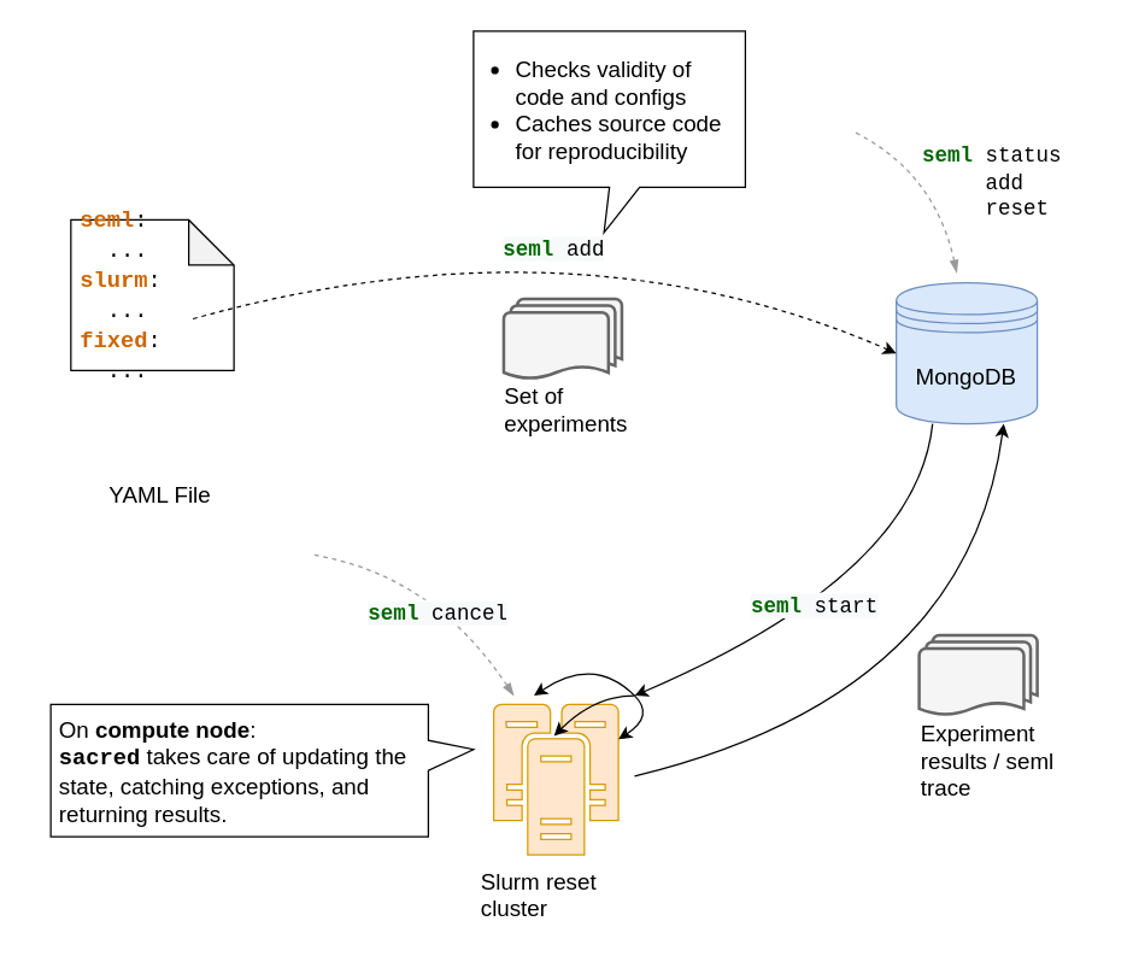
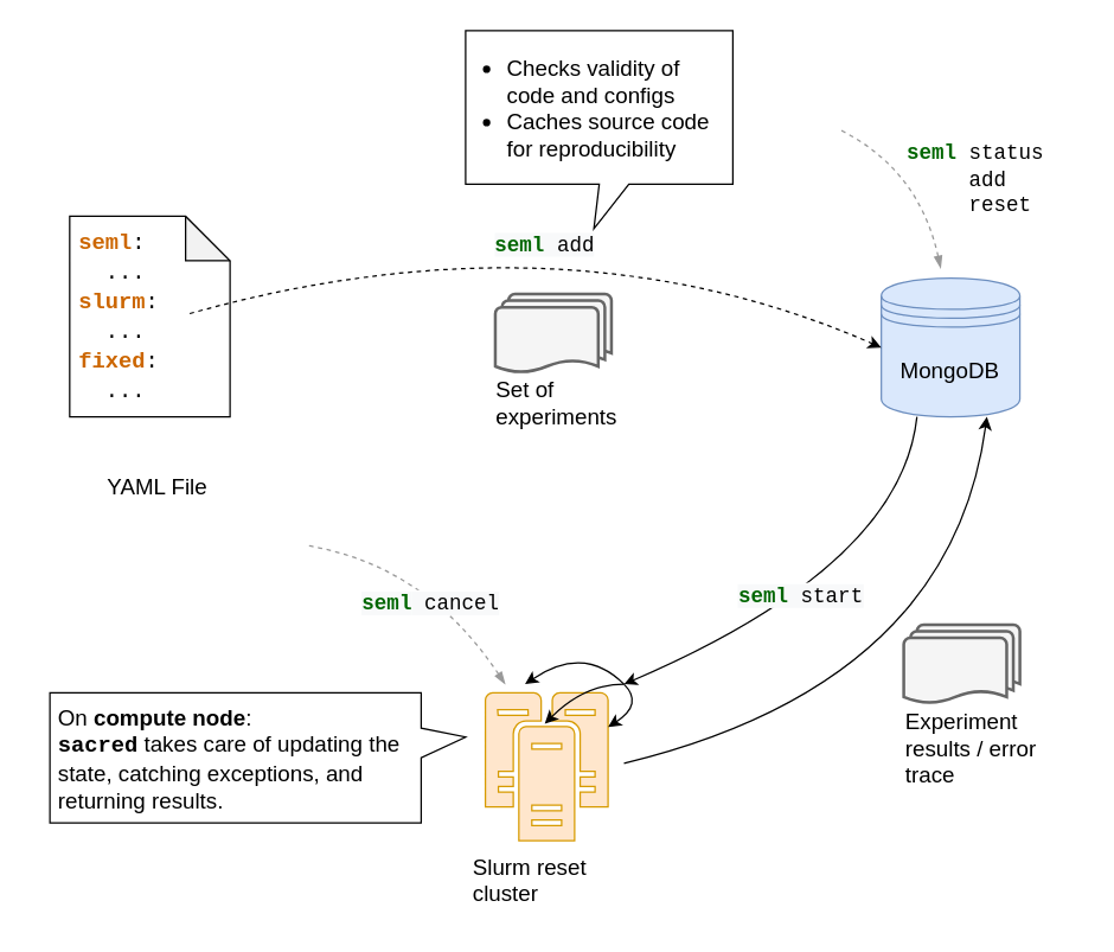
  <mxCell id="0" />
  <mxCell id="1" parent="0" />
  <mxCell id="2" value="" style="group;fontSize=12;" vertex="1" connectable="0" parent="1"><mxGeometry x="20.5" y="20" width="709.35" height="600" as="geometry" /></mxCell>
  <mxCell id="3" value="MongoDB" style="shape=datastore;whiteSpace=wrap;html=1;fillColor=#dae8fc;strokeColor=#6c8ebf;fontSize=15;" vertex="1" parent="2"><mxGeometry x="573.942" y="167.038" width="93.541" height="93.541" as="geometry" /></mxCell>
  <mxCell id="4" value="&lt;font style=&quot;font-size: 15px;&quot;&gt;YAML File&lt;/font&gt;" style="text;html=1;strokeColor=none;fillColor=none;align=center;verticalAlign=middle;whiteSpace=wrap;rounded=0;fontSize=15;" vertex="1" parent="2"><mxGeometry x="5" y="293.252" width="160.356" height="26.726" as="geometry" /></mxCell>
- <mxCell id="5" value="&lt;div style=&quot;font-size: 15px;&quot;&gt;&lt;font face=&quot;Courier New&quot; style=&quot;font-size: 15px;&quot;&gt;&lt;b style=&quot;font-size: 15px;&quot;&gt;&lt;font color=&quot;#cc6600&quot; style=&quot;font-size: 15px;&quot;&gt;seml&lt;/font&gt;&lt;/b&gt;:&lt;/font&gt;&lt;/div&gt;&lt;div style=&quot;font-size: 15px;&quot;&gt;&lt;span style=&quot;font-size: 15px;&quot;&gt;&lt;font face=&quot;Courier New&quot; style=&quot;font-size: 15px;&quot;&gt;&amp;nbsp; ...&lt;/font&gt;&lt;/span&gt;&lt;/div&gt;&lt;div style=&quot;font-size: 15px;&quot;&gt;&lt;font face=&quot;Courier New&quot; style=&quot;font-size: 15px;&quot;&gt;&lt;b style=&quot;font-size: 15px;&quot;&gt;&lt;font color=&quot;#cc6600&quot; style=&quot;font-size: 15px;&quot;&gt;slurm&lt;/font&gt;&lt;/b&gt;:&lt;/font&gt;&lt;/div&gt;&lt;div style=&quot;font-size: 15px;&quot;&gt;&lt;font face=&quot;Courier New&quot; style=&quot;font-size: 15px;&quot;&gt;&amp;nbsp; ...&lt;/font&gt;&lt;/div&gt;&lt;div style=&quot;font-size: 15px;&quot;&gt;&lt;font face=&quot;Courier New&quot; style=&quot;font-size: 15px;&quot;&gt;&lt;b style=&quot;font-size: 15px;&quot;&gt;&lt;font color=&quot;#cc6600&quot; style=&quot;font-size: 15px;&quot;&gt;fixed&lt;/font&gt;&lt;/b&gt;:&lt;/font&gt;&lt;/div&gt;&lt;div style=&quot;font-size: 15px;&quot;&gt;&lt;font face=&quot;Courier New&quot; style=&quot;font-size: 15px;&quot;&gt;&amp;nbsp; ...&lt;/font&gt;&lt;/div&gt;" style="shape=note;whiteSpace=wrap;html=1;backgroundOutline=1;darkOpacity=0.05;align=left;spacingLeft=4;fontSize=15;" vertex="1" parent="2"><mxGeometry x="26.058" y="125.278" width="108.241" height="100" as="geometry" /></mxCell>
+ <mxCell id="5" value="&lt;div style=&quot;font-size: 15px;&quot;&gt;&lt;font face=&quot;Courier New&quot; style=&quot;font-size: 15px;&quot;&gt;&lt;b style=&quot;font-size: 15px;&quot;&gt;&lt;font color=&quot;#cc6600&quot; style=&quot;font-size: 15px;&quot;&gt;seml&lt;/font&gt;&lt;/b&gt;:&lt;/font&gt;&lt;/div&gt;&lt;div style=&quot;font-size: 15px;&quot;&gt;&lt;span style=&quot;font-size: 15px;&quot;&gt;&lt;font face=&quot;Courier New&quot; style=&quot;font-size: 15px;&quot;&gt;&amp;nbsp; ...&lt;/font&gt;&lt;/span&gt;&lt;/div&gt;&lt;div style=&quot;font-size: 15px;&quot;&gt;&lt;font face=&quot;Courier New&quot; style=&quot;font-size: 15px;&quot;&gt;&lt;b style=&quot;font-size: 15px;&quot;&gt;&lt;font color=&quot;#cc6600&quot; style=&quot;font-size: 15px;&quot;&gt;slurm&lt;/font&gt;&lt;/b&gt;:&lt;/font&gt;&lt;/div&gt;&lt;div style=&quot;font-size: 15px;&quot;&gt;&lt;font face=&quot;Courier New&quot; style=&quot;font-size: 15px;&quot;&gt;&amp;nbsp; ...&lt;/font&gt;&lt;/div&gt;&lt;div style=&quot;font-size: 15px;&quot;&gt;&lt;font face=&quot;Courier New&quot; style=&quot;font-size: 15px;&quot;&gt;&lt;b style=&quot;font-size: 15px;&quot;&gt;&lt;font color=&quot;#cc6600&quot; style=&quot;font-size: 15px;&quot;&gt;fixed&lt;/font&gt;&lt;/b&gt;:&lt;/font&gt;&lt;/div&gt;&lt;div style=&quot;font-size: 15px;&quot;&gt;&lt;font face=&quot;Courier New&quot; style=&quot;font-size: 15px;&quot;&gt;&amp;nbsp; ...&lt;/font&gt;&lt;/div&gt;" style="shape=note;whiteSpace=wrap;html=1;backgroundOutline=1;darkOpacity=0.05;align=left;spacingLeft=4;fontSize=15;" vertex="1" parent="2"><mxGeometry x="26.058" y="125.278" width="108.241" height="135.301" as="geometry" /></mxCell>
  <mxCell id="6" value="" style="strokeWidth=2;html=1;shape=mxgraph.flowchart.multi-document;whiteSpace=wrap;fillColor=#f5f5f5;strokeColor=#666666;fontColor=#333333;" vertex="1" parent="2"><mxGeometry x="313.363" y="177.728" width="78.401" height="53.452" as="geometry" /></mxCell>
  <mxCell id="7" value="" style="endArrow=classic;html=1;strokeColor=#000000;exitX=0;exitY=0;exitDx=81;exitDy=65.625;exitPerimeter=0;entryX=0;entryY=0.5;entryDx=0;entryDy=0;curved=1;dashed=1;" edge="1" parent="2" source="5" target="3"><mxGeometry relative="1" as="geometry"><mxPoint x="119.599" y="360.802" as="sourcePoint" /><mxPoint x="253.23" y="360.802" as="targetPoint" /><Array as="points"><mxPoint x="360.134" y="120.267" /></Array></mxGeometry></mxCell>
  <mxCell id="8" value="&lt;font style=&quot;font-size: 14px&quot;&gt;&lt;b style=&quot;font-family: &amp;#34;courier new&amp;#34; ; text-align: left ; background-color: rgb(248 , 249 , 250)&quot;&gt;&lt;font color=&quot;#006600&quot; style=&quot;font-size: 14px&quot;&gt;seml&lt;/font&gt;&lt;/b&gt;&lt;span style=&quot;font-family: &amp;#34;courier new&amp;#34; ; text-align: left ; background-color: rgb(248 , 249 , 250)&quot;&gt;&amp;nbsp;add&lt;/span&gt;&lt;/font&gt;" style="edgeLabel;resizable=0;html=1;align=center;verticalAlign=middle;fontSize=13;" connectable="0" vertex="1" parent="7"><mxGeometry relative="1" as="geometry"><mxPoint x="0.2" y="19.22" as="offset" /></mxGeometry></mxCell>
  <mxCell id="9" value="&lt;div style=&quot;text-align: left ; font-size: 15px&quot;&gt;&lt;font style=&quot;font-size: 15px&quot;&gt;Set of&lt;/font&gt;&lt;/div&gt;&lt;div style=&quot;text-align: left ; font-size: 15px&quot;&gt;&lt;font style=&quot;font-size: 15px&quot;&gt;experiments&lt;/font&gt;&lt;/div&gt;" style="text;html=1;strokeColor=none;fillColor=none;align=center;verticalAlign=middle;whiteSpace=wrap;rounded=0;fontSize=14;" vertex="1" parent="2"><mxGeometry x="281.176" y="221.18" width="146.993" height="58.797" as="geometry" /></mxCell>
  <mxCell id="10" value="" style="pointerEvents=1;shadow=0;dashed=0;html=1;strokeColor=#d79b00;fillColor=#ffe6cc;labelPosition=center;verticalLabelPosition=bottom;verticalAlign=top;outlineConnect=0;align=center;shape=mxgraph.office.servers.cluster_server;" vertex="1" parent="2"><mxGeometry x="306.682" y="446.86" width="82.797" height="99.688" as="geometry" /></mxCell>
  <mxCell id="11" value="Slurm reset cluster" style="text;html=1;strokeColor=none;fillColor=none;align=left;verticalAlign=middle;whiteSpace=wrap;rounded=0;fontSize=15;" vertex="1" parent="2"><mxGeometry x="296.659" y="546.548" width="113.586" height="53.452" as="geometry" /></mxCell>
  <mxCell id="12" value="" style="endArrow=classic;html=1;strokeColor=#000000;exitX=0.257;exitY=1;exitDx=0;exitDy=0;curved=1;exitPerimeter=0;" edge="1" parent="2" source="3"><mxGeometry relative="1" as="geometry"><mxPoint x="306.682" y="374.165" as="sourcePoint" /><mxPoint x="400.223" y="440.98" as="targetPoint" /><Array as="points"><mxPoint x="587.305" y="360.802" /></Array></mxGeometry></mxCell>
  <mxCell id="13" value="&lt;b style=&quot;font-family: &amp;quot;courier new&amp;quot;; font-size: 14px; text-align: left; background-color: rgb(248, 249, 250);&quot;&gt;&lt;font color=&quot;#006600&quot; style=&quot;font-size: 14px;&quot;&gt;seml&lt;/font&gt;&lt;/b&gt;&lt;span style=&quot;font-family: &amp;quot;courier new&amp;quot;; font-size: 14px; text-align: left; background-color: rgb(248, 249, 250);&quot;&gt;&amp;nbsp;start&lt;/span&gt;" style="edgeLabel;resizable=0;html=1;align=center;verticalAlign=middle;fontSize=14;" connectable="0" vertex="1" parent="12"><mxGeometry relative="1" as="geometry"><mxPoint x="-20.93" as="offset" /></mxGeometry></mxCell>
  <mxCell id="14" value="" style="endArrow=classic;html=1;strokeColor=#000000;curved=1;" edge="1" parent="2"><mxGeometry width="50" height="50" relative="1" as="geometry"><mxPoint x="400.223" y="440.98" as="sourcePoint" /><mxPoint x="333.408" y="440.98" as="targetPoint" /><Array as="points"><mxPoint x="373.497" y="414.254" /></Array></mxGeometry></mxCell>
  <mxCell id="15" value="" style="endArrow=classic;html=1;strokeColor=#000000;curved=1;" edge="1" parent="2" target="10"><mxGeometry width="50" height="50" relative="1" as="geometry"><mxPoint x="400.223" y="440.98" as="sourcePoint" /><mxPoint x="400.223" y="481.069" as="targetPoint" /><Array as="points"><mxPoint x="413.586" y="454.343" /></Array></mxGeometry></mxCell>
  <mxCell id="16" value="" style="endArrow=classic;html=1;strokeColor=#000000;entryX=0.484;entryY=0.209;entryDx=0;entryDy=0;entryPerimeter=0;curved=1;" edge="1" parent="2" target="10"><mxGeometry width="50" height="50" relative="1" as="geometry"><mxPoint x="400.223" y="440.98" as="sourcePoint" /><mxPoint x="413.586" y="481.069" as="targetPoint" /><Array as="points"><mxPoint x="373.497" y="440.98" /></Array></mxGeometry></mxCell>
  <mxCell id="17" value="" style="endArrow=classic;html=1;strokeColor=#000000;curved=1;entryX=0.762;entryY=1;entryDx=0;entryDy=0;entryPerimeter=0;" edge="1" parent="2" target="3"><mxGeometry width="50" height="50" relative="1" as="geometry"><mxPoint x="400.223" y="494.432" as="sourcePoint" /><mxPoint x="654.121" y="267.261" as="targetPoint" /><Array as="points"><mxPoint x="620.713" y="440.98" /></Array></mxGeometry></mxCell>
  <mxCell id="18" value="" style="strokeWidth=2;html=1;shape=mxgraph.flowchart.multi-document;whiteSpace=wrap;fillColor=#f5f5f5;strokeColor=#666666;fontColor=#333333;" vertex="1" parent="2"><mxGeometry x="589.083" y="400.891" width="78.401" height="53.452" as="geometry" /></mxCell>
- <mxCell id="19" value="&lt;div style=&quot;text-align: left; font-size: 15px;&quot;&gt;Experiment results / seml trace&lt;/div&gt;" style="text;html=1;strokeColor=none;fillColor=none;align=center;verticalAlign=middle;whiteSpace=wrap;rounded=0;fontSize=15;" vertex="1" parent="2"><mxGeometry x="589.083" y="454.345" width="93.541" height="58.797" as="geometry" /></mxCell>
+ <mxCell id="19" value="&lt;div style=&quot;text-align: left; font-size: 15px;&quot;&gt;Experiment results / error trace&lt;/div&gt;" style="text;html=1;strokeColor=none;fillColor=none;align=center;verticalAlign=middle;whiteSpace=wrap;rounded=0;fontSize=15;" vertex="1" parent="2"><mxGeometry x="589.083" y="454.345" width="93.541" height="58.797" as="geometry" /></mxCell>
  <mxCell id="20" value="&lt;ul style=&quot;font-size: 15px&quot;&gt;&lt;li&gt;&lt;span&gt;Checks validity of code and configs&lt;/span&gt;&lt;/li&gt;&lt;li&gt;&lt;span&gt;Caches source code for reproducibility&lt;/span&gt;&lt;/li&gt;&lt;/ul&gt;" style="shape=callout;whiteSpace=wrap;html=1;perimeter=calloutPerimeter;spacingLeft=-14;align=left;position2=0.48;" vertex="1" parent="2"><mxGeometry x="293.319" width="180.401" height="133.63" as="geometry" /></mxCell>
  <mxCell id="21" value="&lt;div style=&quot;font-size: 15px;&quot;&gt;&lt;span style=&quot;font-size: 15px;&quot;&gt;On&amp;nbsp;&lt;/span&gt;&lt;b style=&quot;font-size: 15px;&quot;&gt;compute node&lt;/b&gt;&lt;span style=&quot;font-size: 15px;&quot;&gt;:&lt;/span&gt;&lt;br style=&quot;font-size: 15px;&quot;&gt;&lt;font face=&quot;Courier New&quot; style=&quot;font-size: 15px;&quot;&gt;&lt;b style=&quot;font-size: 15px;&quot;&gt;sacred&lt;/b&gt;&lt;/font&gt;&lt;span style=&quot;font-size: 15px;&quot;&gt;&amp;nbsp;takes care of updating the state, catching exceptions, and returning results.&amp;nbsp;&lt;/span&gt;&lt;br style=&quot;font-size: 15px;&quot;&gt;&lt;/div&gt;" style="shape=callout;whiteSpace=wrap;html=1;perimeter=calloutPerimeter;spacingLeft=4;align=left;position2=0.66;direction=north;fontSize=15;" vertex="1" parent="2"><mxGeometry x="12.695" y="446.86" width="280.624" height="87.661" as="geometry" /></mxCell>
  <mxCell id="22" value="&lt;span style=&quot;font-family: &amp;#34;courier new&amp;#34; ; font-size: 12px ; background-color: rgb(248 , 249 , 250)&quot;&gt;&lt;br&gt;&lt;/span&gt;" style="endArrow=none;dashed=1;html=1;strokeColor=#999999;startArrow=blockThin;startFill=1;curved=1;align=left;" edge="1" parent="2"><mxGeometry x="-0.103" y="4" width="50" height="50" relative="1" as="geometry"><mxPoint x="614.031" y="160.356" as="sourcePoint" /><mxPoint x="545.88" y="66.815" as="targetPoint" /><Array as="points"><mxPoint x="599.332" y="93.541" /></Array><mxPoint as="offset" /></mxGeometry></mxCell>
  <mxCell id="23" value="&lt;b style=&quot;font-family: &amp;quot;courier new&amp;quot;; font-size: 14px; text-align: left; background-color: rgb(248, 249, 250);&quot;&gt;&lt;font color=&quot;#006600&quot; style=&quot;font-size: 14px;&quot;&gt;seml&lt;/font&gt;&lt;/b&gt;&lt;span style=&quot;font-family: &amp;quot;courier new&amp;quot;; font-size: 14px; text-align: left; background-color: rgb(248, 249, 250);&quot;&gt;&amp;nbsp;cancel&lt;/span&gt;" style="endArrow=none;dashed=1;html=1;strokeColor=#999999;startArrow=blockThin;startFill=1;curved=1;fontSize=14;" edge="1" parent="2"><mxGeometry x="-0.166" y="11" width="50" height="50" relative="1" as="geometry"><mxPoint x="320.045" y="440.98" as="sourcePoint" /><mxPoint x="186.414" y="347.439" as="targetPoint" /><Array as="points"><mxPoint x="266.593" y="360.802" /></Array><mxPoint as="offset" /></mxGeometry></mxCell>
  <mxCell id="24" value="&lt;font style=&quot;font-size: 14px&quot;&gt;&lt;b style=&quot;font-family: &amp;#34;courier new&amp;#34;&quot;&gt;&lt;font color=&quot;#006600&quot; style=&quot;font-size: 14px&quot;&gt;seml&lt;/font&gt;&lt;/b&gt;&lt;span style=&quot;font-family: &amp;#34;courier new&amp;#34;&quot;&gt;&amp;nbsp;status&amp;nbsp;&lt;/span&gt;&lt;span style=&quot;font-family: &amp;#34;courier new&amp;#34;&quot;&gt;&lt;br&gt;&amp;nbsp; &amp;nbsp; &amp;nbsp;add&amp;nbsp;&lt;br&gt;&amp;nbsp; &amp;nbsp; &amp;nbsp;reset&lt;/span&gt;&lt;/font&gt;" style="rounded=0;whiteSpace=wrap;html=1;align=left;strokeColor=none;fillColor=none;fontSize=13;" vertex="1" parent="2"><mxGeometry x="589.083" y="66.815" width="120.267" height="66.815" as="geometry" /></mxCell>
